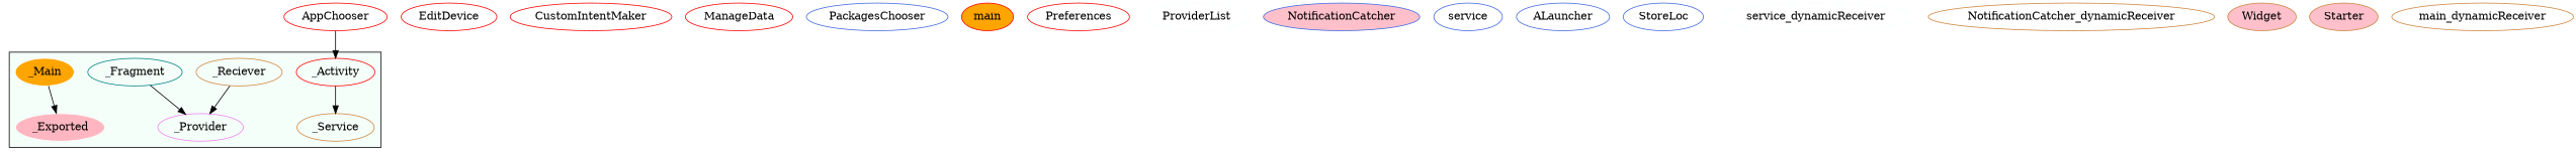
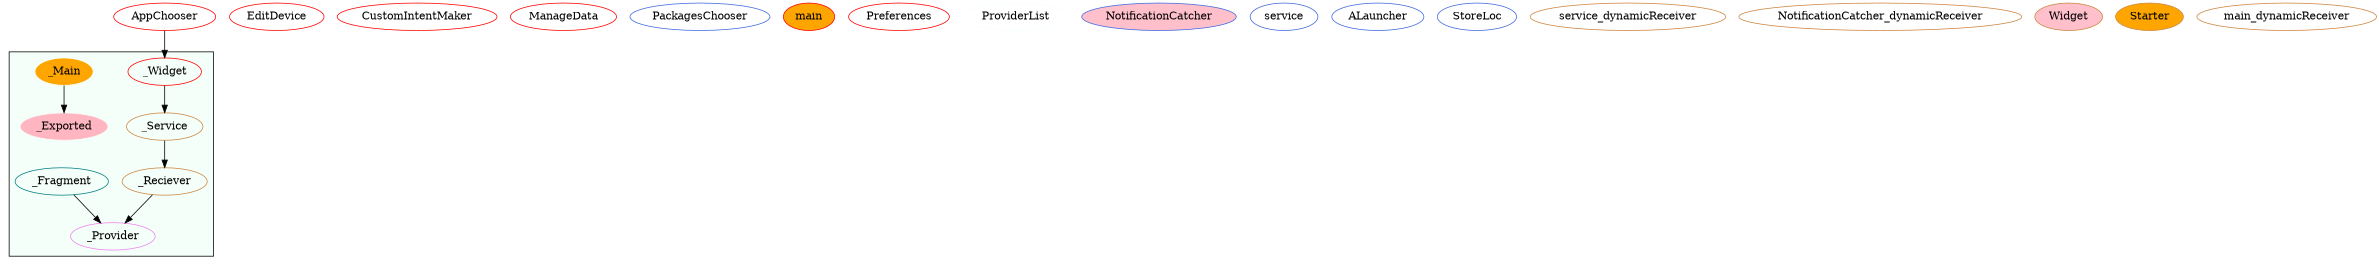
  digraph {
    node [color=red]
-   _Activity
+   _Activity [label=_Widget]
    _Service [color=peru]
    _Reciever [color=peru]
    _Provider [color=violet]
    _Fragment [color=teal]
    _Main [color=mintcream fillcolor=orange style=filled]
    _Exported [color=mintcream fillcolor=lightpink style=filled]
    AppChooser
    EditDevice
    CustomIntentMaker
    ManageData
    PackagesChooser [color=royalblue]
    main [fillcolor=orange style=filled]
    Preferences
    ProviderList [color=mintcream]
    NotificationCatcher [color=royalblue fillcolor=pink style=filled]
    service [color=royalblue]
    ALauncher [color=royalblue]
    StoreLoc [color=royalblue]
-   service_dynamicReceiver [color=mintcream]
+   service_dynamicReceiver [color=peru]
    NotificationCatcher_dynamicReceiver [color=peru]
    Widget [color=peru fillcolor=pink style=filled]
-   Starter [color=peru fillcolor=pink style=filled]
+   Starter [color=peru fillcolor=orange style=filled]
    main_dynamicReceiver [color=peru]
    subgraph cluster_1 {
      bgcolor=mintcream
      _Activity
      _Service
      _Reciever
      _Provider
      _Fragment
      _Main
      _Exported
    }
    _Activity -> _Service
+   _Service -> _Reciever
    _Reciever -> _Provider
    _Fragment -> _Provider
    _Main -> _Exported
    AppChooser -> _Activity
  }
